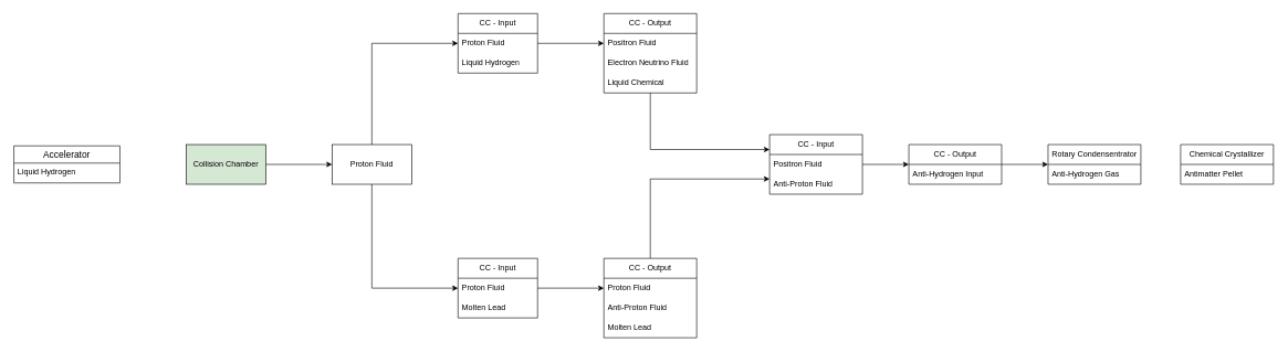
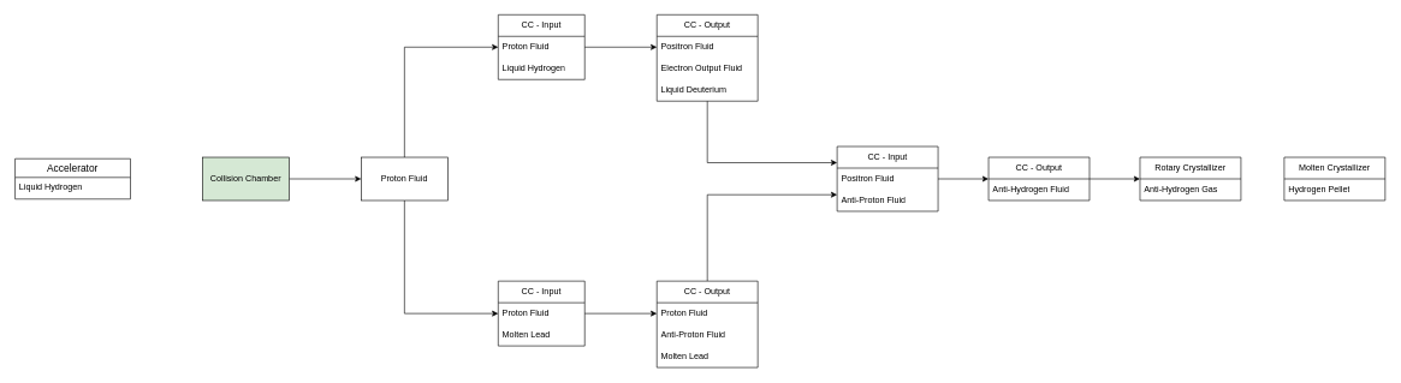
  <mxCell id="0" />
  <mxCell id="1" parent="0" />
  <mxCell id="2" value="Accelerator" style="swimlane;fontStyle=0;childLayout=stackLayout;horizontal=1;startSize=26;horizontalStack=0;resizeParent=1;resizeParentMax=0;resizeLast=0;collapsible=1;marginBottom=0;align=center;fontSize=14;" vertex="1" parent="1"><mxGeometry y="220" width="160" height="56" as="geometry" x="20" /></mxCell>
  <mxCell id="3" value="Liquid Hydrogen" style="text;strokeColor=none;fillColor=none;spacingLeft=4;spacingRight=4;overflow=hidden;rotatable=0;points=[[0,0.5],[1,0.5]];portConstraint=eastwest;fontSize=12;whiteSpace=wrap;html=1;" vertex="1" parent="2"><mxGeometry y="26" width="160" height="30" as="geometry" /></mxCell>
  <mxCell id="4" style="edgeStyle=orthogonalEdgeStyle;rounded=0;orthogonalLoop=1;jettySize=auto;html=1;entryX=0;entryY=0.5;entryDx=0;entryDy=0;" edge="1" parent="1" source="5" target="15"><mxGeometry relative="1" as="geometry" /></mxCell>
  <mxCell id="5" value="Collision Chamber" style="rounded=0;whiteSpace=wrap;html=1;fillColor=#d5e8d4;" vertex="1" parent="1"><mxGeometry x="280" y="218" width="120" height="60" as="geometry" /></mxCell>
  <mxCell id="6" value="CC - Input" style="swimlane;fontStyle=0;childLayout=stackLayout;horizontal=1;startSize=30;horizontalStack=0;resizeParent=1;resizeParentMax=0;resizeLast=0;collapsible=1;marginBottom=0;whiteSpace=wrap;html=1;" vertex="1" parent="1"><mxGeometry x="690" y="20" width="120" height="90" as="geometry" /></mxCell>
  <mxCell id="7" value="Proton Fluid" style="text;strokeColor=none;fillColor=none;align=left;verticalAlign=middle;spacingLeft=4;spacingRight=4;overflow=hidden;points=[[0,0.5],[1,0.5]];portConstraint=eastwest;rotatable=0;whiteSpace=wrap;html=1;" vertex="1" parent="6"><mxGeometry y="30" width="120" height="30" as="geometry" /></mxCell>
  <mxCell id="8" value="Liquid Hydrogen" style="text;strokeColor=none;fillColor=none;align=left;verticalAlign=middle;spacingLeft=4;spacingRight=4;overflow=hidden;points=[[0,0.5],[1,0.5]];portConstraint=eastwest;rotatable=0;whiteSpace=wrap;html=1;" vertex="1" parent="6"><mxGeometry y="60" width="120" height="30" as="geometry" /></mxCell>
  <mxCell id="9" style="edgeStyle=orthogonalEdgeStyle;rounded=0;orthogonalLoop=1;jettySize=auto;html=1;entryX=0;entryY=0.5;entryDx=0;entryDy=0;" edge="1" parent="1" source="10" target="24"><mxGeometry relative="1" as="geometry" /></mxCell>
  <mxCell id="10" value="CC - Input" style="swimlane;fontStyle=0;childLayout=stackLayout;horizontal=1;startSize=30;horizontalStack=0;resizeParent=1;resizeParentMax=0;resizeLast=0;collapsible=1;marginBottom=0;whiteSpace=wrap;html=1;" vertex="1" parent="1"><mxGeometry x="690" y="390" width="120" height="90" as="geometry" /></mxCell>
  <mxCell id="11" value="Proton Fluid" style="text;strokeColor=none;fillColor=none;align=left;verticalAlign=middle;spacingLeft=4;spacingRight=4;overflow=hidden;points=[[0,0.5],[1,0.5]];portConstraint=eastwest;rotatable=0;whiteSpace=wrap;html=1;" vertex="1" parent="10"><mxGeometry y="30" width="120" height="30" as="geometry" /></mxCell>
  <mxCell id="12" value="Molten Lead" style="text;strokeColor=none;fillColor=none;align=left;verticalAlign=middle;spacingLeft=4;spacingRight=4;overflow=hidden;points=[[0,0.5],[1,0.5]];portConstraint=eastwest;rotatable=0;whiteSpace=wrap;html=1;" vertex="1" parent="10"><mxGeometry y="60" width="120" height="30" as="geometry" /></mxCell>
  <mxCell id="13" style="edgeStyle=orthogonalEdgeStyle;rounded=0;orthogonalLoop=1;jettySize=auto;html=1;entryX=0;entryY=0.5;entryDx=0;entryDy=0;" edge="1" parent="1" source="15" target="7"><mxGeometry relative="1" as="geometry" /></mxCell>
  <mxCell id="14" style="edgeStyle=orthogonalEdgeStyle;rounded=0;orthogonalLoop=1;jettySize=auto;html=1;entryX=0;entryY=0.5;entryDx=0;entryDy=0;" edge="1" parent="1" source="15" target="11"><mxGeometry relative="1" as="geometry" /></mxCell>
  <mxCell id="15" value="Proton Fluid" style="whiteSpace=wrap;html=1;rounded=0;" vertex="1" parent="1"><mxGeometry x="500" y="218" width="120" height="60" as="geometry" /></mxCell>
  <mxCell id="16" style="edgeStyle=orthogonalEdgeStyle;rounded=0;orthogonalLoop=1;jettySize=auto;html=1;entryX=0;entryY=0.25;entryDx=0;entryDy=0;" edge="1" parent="1" source="17" target="28"><mxGeometry relative="1" as="geometry"><Array as="points"><mxPoint x="980" y="226" /></Array></mxGeometry></mxCell>
  <mxCell id="17" value="CC - Output" style="swimlane;fontStyle=0;childLayout=stackLayout;horizontal=1;startSize=30;horizontalStack=0;resizeParent=1;resizeParentMax=0;resizeLast=0;collapsible=1;marginBottom=0;whiteSpace=wrap;html=1;" vertex="1" parent="1"><mxGeometry x="910" y="20" width="140" height="120" as="geometry" /></mxCell>
  <mxCell id="18" value="Positron Fluid" style="text;strokeColor=none;fillColor=none;align=left;verticalAlign=middle;spacingLeft=4;spacingRight=4;overflow=hidden;points=[[0,0.5],[1,0.5]];portConstraint=eastwest;rotatable=0;whiteSpace=wrap;html=1;" vertex="1" parent="17"><mxGeometry y="30" width="140" height="30" as="geometry" /></mxCell>
- <mxCell id="19" value="Electron Neutrino Fluid" style="text;strokeColor=none;fillColor=none;align=left;verticalAlign=middle;spacingLeft=4;spacingRight=4;overflow=hidden;points=[[0,0.5],[1,0.5]];portConstraint=eastwest;rotatable=0;whiteSpace=wrap;html=1;" vertex="1" parent="17"><mxGeometry y="60" width="140" height="30" as="geometry" /></mxCell>
- <mxCell id="20" value="Liquid Chemical" style="text;strokeColor=none;fillColor=none;align=left;verticalAlign=middle;spacingLeft=4;spacingRight=4;overflow=hidden;points=[[0,0.5],[1,0.5]];portConstraint=eastwest;rotatable=0;whiteSpace=wrap;html=1;" vertex="1" parent="17"><mxGeometry y="90" width="140" height="30" as="geometry" /></mxCell>
+ <mxCell id="19" value="Electron Output Fluid" style="text;strokeColor=none;fillColor=none;align=left;verticalAlign=middle;spacingLeft=4;spacingRight=4;overflow=hidden;points=[[0,0.5],[1,0.5]];portConstraint=eastwest;rotatable=0;whiteSpace=wrap;html=1;" vertex="1" parent="17"><mxGeometry y="60" width="140" height="30" as="geometry" /></mxCell>
+ <mxCell id="20" value="Liquid Deuterium" style="text;strokeColor=none;fillColor=none;align=left;verticalAlign=middle;spacingLeft=4;spacingRight=4;overflow=hidden;points=[[0,0.5],[1,0.5]];portConstraint=eastwest;rotatable=0;whiteSpace=wrap;html=1;" vertex="1" parent="17"><mxGeometry y="90" width="140" height="30" as="geometry" /></mxCell>
  <mxCell id="21" style="edgeStyle=orthogonalEdgeStyle;rounded=0;orthogonalLoop=1;jettySize=auto;html=1;entryX=0;entryY=0.5;entryDx=0;entryDy=0;" edge="1" parent="1" source="7" target="18"><mxGeometry relative="1" as="geometry" /></mxCell>
  <mxCell id="22" style="edgeStyle=orthogonalEdgeStyle;rounded=0;orthogonalLoop=1;jettySize=auto;html=1;entryX=0;entryY=0.233;entryDx=0;entryDy=0;entryPerimeter=0;" edge="1" parent="1" source="23" target="30"><mxGeometry relative="1" as="geometry" /></mxCell>
  <mxCell id="23" value="CC - Output" style="swimlane;fontStyle=0;childLayout=stackLayout;horizontal=1;startSize=30;horizontalStack=0;resizeParent=1;resizeParentMax=0;resizeLast=0;collapsible=1;marginBottom=0;whiteSpace=wrap;html=1;" vertex="1" parent="1"><mxGeometry x="910" y="390" width="140" height="120" as="geometry" /></mxCell>
  <mxCell id="24" value="Proton Fluid" style="text;strokeColor=none;fillColor=none;align=left;verticalAlign=middle;spacingLeft=4;spacingRight=4;overflow=hidden;points=[[0,0.5],[1,0.5]];portConstraint=eastwest;rotatable=0;whiteSpace=wrap;html=1;" vertex="1" parent="23"><mxGeometry y="30" width="140" height="30" as="geometry" /></mxCell>
  <mxCell id="25" value="Anti-Proton Fluid" style="text;strokeColor=none;fillColor=none;align=left;verticalAlign=middle;spacingLeft=4;spacingRight=4;overflow=hidden;points=[[0,0.5],[1,0.5]];portConstraint=eastwest;rotatable=0;whiteSpace=wrap;html=1;" vertex="1" parent="23"><mxGeometry y="60" width="140" height="30" as="geometry" /></mxCell>
  <mxCell id="26" value="Molten Lead" style="text;strokeColor=none;fillColor=none;align=left;verticalAlign=middle;spacingLeft=4;spacingRight=4;overflow=hidden;points=[[0,0.5],[1,0.5]];portConstraint=eastwest;rotatable=0;whiteSpace=wrap;html=1;" vertex="1" parent="23"><mxGeometry y="90" width="140" height="30" as="geometry" /></mxCell>
  <mxCell id="27" style="edgeStyle=orthogonalEdgeStyle;rounded=0;orthogonalLoop=1;jettySize=auto;html=1;entryX=0;entryY=0.5;entryDx=0;entryDy=0;" edge="1" parent="1" source="28" target="32"><mxGeometry relative="1" as="geometry" /></mxCell>
  <mxCell id="28" value="CC - Input" style="swimlane;fontStyle=0;childLayout=stackLayout;horizontal=1;startSize=30;horizontalStack=0;resizeParent=1;resizeParentMax=0;resizeLast=0;collapsible=1;marginBottom=0;whiteSpace=wrap;html=1;" vertex="1" parent="1"><mxGeometry x="1160" y="203" width="140" height="90" as="geometry" /></mxCell>
  <mxCell id="29" value="Positron Fluid" style="text;strokeColor=none;fillColor=none;align=left;verticalAlign=middle;spacingLeft=4;spacingRight=4;overflow=hidden;points=[[0,0.5],[1,0.5]];portConstraint=eastwest;rotatable=0;whiteSpace=wrap;html=1;" vertex="1" parent="28"><mxGeometry y="30" width="140" height="30" as="geometry" /></mxCell>
  <mxCell id="30" value="Anti-Proton Fluid" style="text;strokeColor=none;fillColor=none;align=left;verticalAlign=middle;spacingLeft=4;spacingRight=4;overflow=hidden;points=[[0,0.5],[1,0.5]];portConstraint=eastwest;rotatable=0;whiteSpace=wrap;html=1;" vertex="1" parent="28"><mxGeometry y="60" width="140" height="30" as="geometry" /></mxCell>
  <mxCell id="31" style="edgeStyle=orthogonalEdgeStyle;rounded=0;orthogonalLoop=1;jettySize=auto;html=1;" edge="1" parent="1" source="32" target="34"><mxGeometry relative="1" as="geometry" /></mxCell>
  <mxCell id="32" value="CC - Output" style="swimlane;fontStyle=0;childLayout=stackLayout;horizontal=1;startSize=30;horizontalStack=0;resizeParent=1;resizeParentMax=0;resizeLast=0;collapsible=1;marginBottom=0;whiteSpace=wrap;html=1;" vertex="1" parent="1"><mxGeometry x="1370" y="218" width="140" height="60" as="geometry" /></mxCell>
- <mxCell id="33" value="Anti-Hydrogen Input" style="text;strokeColor=none;fillColor=none;align=left;verticalAlign=middle;spacingLeft=4;spacingRight=4;overflow=hidden;points=[[0,0.5],[1,0.5]];portConstraint=eastwest;rotatable=0;whiteSpace=wrap;html=1;" vertex="1" parent="32"><mxGeometry y="30" width="140" height="30" as="geometry" /></mxCell>
- <mxCell id="34" value="Rotary Condensentrator" style="swimlane;fontStyle=0;childLayout=stackLayout;horizontal=1;startSize=30;horizontalStack=0;resizeParent=1;resizeParentMax=0;resizeLast=0;collapsible=1;marginBottom=0;whiteSpace=wrap;html=1;" vertex="1" parent="1"><mxGeometry x="1580" y="218" width="140" height="60" as="geometry" /></mxCell>
+ <mxCell id="33" value="Anti-Hydrogen Fluid" style="text;strokeColor=none;fillColor=none;align=left;verticalAlign=middle;spacingLeft=4;spacingRight=4;overflow=hidden;points=[[0,0.5],[1,0.5]];portConstraint=eastwest;rotatable=0;whiteSpace=wrap;html=1;" vertex="1" parent="32"><mxGeometry y="30" width="140" height="30" as="geometry" /></mxCell>
+ <mxCell id="34" value="Rotary Crystallizer" style="swimlane;fontStyle=0;childLayout=stackLayout;horizontal=1;startSize=30;horizontalStack=0;resizeParent=1;resizeParentMax=0;resizeLast=0;collapsible=1;marginBottom=0;whiteSpace=wrap;html=1;" vertex="1" parent="1"><mxGeometry x="1580" y="218" width="140" height="60" as="geometry" /></mxCell>
  <mxCell id="35" value="Anti-Hydrogen Gas" style="text;strokeColor=none;fillColor=none;align=left;verticalAlign=middle;spacingLeft=4;spacingRight=4;overflow=hidden;points=[[0,0.5],[1,0.5]];portConstraint=eastwest;rotatable=0;whiteSpace=wrap;html=1;" vertex="1" parent="34"><mxGeometry y="30" width="140" height="30" as="geometry" /></mxCell>
- <mxCell id="36" value="Chemical Crystallizer" style="swimlane;fontStyle=0;childLayout=stackLayout;horizontal=1;startSize=30;horizontalStack=0;resizeParent=1;resizeParentMax=0;resizeLast=0;collapsible=1;marginBottom=0;whiteSpace=wrap;html=1;" vertex="1" parent="1"><mxGeometry x="1780" y="218" width="140" height="60" as="geometry" /></mxCell>
- <mxCell id="37" value="Antimatter Pellet" style="text;strokeColor=none;fillColor=none;align=left;verticalAlign=middle;spacingLeft=4;spacingRight=4;overflow=hidden;points=[[0,0.5],[1,0.5]];portConstraint=eastwest;rotatable=0;whiteSpace=wrap;html=1;" vertex="1" parent="36"><mxGeometry y="30" width="140" height="30" as="geometry" /></mxCell>
+ <mxCell id="36" value="Molten Crystallizer" style="swimlane;fontStyle=0;childLayout=stackLayout;horizontal=1;startSize=30;horizontalStack=0;resizeParent=1;resizeParentMax=0;resizeLast=0;collapsible=1;marginBottom=0;whiteSpace=wrap;html=1;" vertex="1" parent="1"><mxGeometry x="1780" y="218" width="140" height="60" as="geometry" /></mxCell>
+ <mxCell id="37" value="Hydrogen Pellet" style="text;strokeColor=none;fillColor=none;align=left;verticalAlign=middle;spacingLeft=4;spacingRight=4;overflow=hidden;points=[[0,0.5],[1,0.5]];portConstraint=eastwest;rotatable=0;whiteSpace=wrap;html=1;" vertex="1" parent="36"><mxGeometry y="30" width="140" height="30" as="geometry" /></mxCell>
